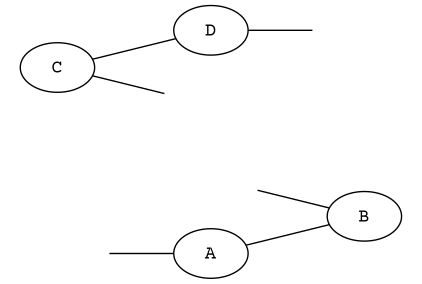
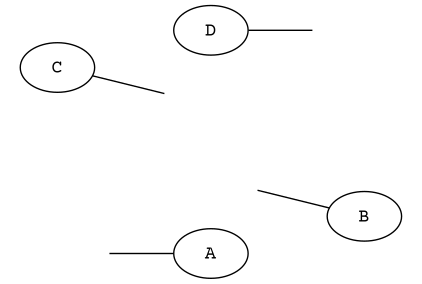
  digraph {
    fontname="Courier Prime"
    num=1
    overall_factor=1
    projector=1
    rankdir=LR
    node [fontname="Courier Prime"]
    edge [dir=none dod=-2 fontname="Courier Prime" is_dummy=false num="1𝑖" particle=scalar_0]
    A [dod=0 int_id=V_3_SCALAR_011 num="UFO::SCALAR_COUPLING"]
    B [dod=0 int_id=V_3_SCALAR_011 num="UFO::SCALAR_COUPLING"]
    C [dod=0 int_id=V_3_SCALAR_011 num="UFO::SCALAR_COUPLING"]
    D [dod=0 int_id=V_3_SCALAR_011 num="UFO::SCALAR_COUPLING"]
    exte2 [style=invis]
    exte3 [style=invis]
    exte0 [style=invis]
    exte1 [style=invis]
-   A -> B [headport=5 lmb_rep="-P(2,a___)+P(3,a___)+K(0,a___)" num=1 particle=scalar_1 sink=1 source=1 tailport=4]
-   C -> D [headport=9 lmb_id=0 lmb_rep="K(0,a___)" num=1 particle=scalar_1 sink=1 source=2 tailport=8]
    C -> exte2 [lmb_rep="P(3,a___)" source=0 tailport=3]
    D -> exte3 [lmb_rep="P(1,a___)+P(2,a___)-P(3,a___)" source=0 tailport=0]
    exte0 -> A [headport=1 lmb_rep="P(1,a___)" sink=0]
    exte1 -> B [headport=2 lmb_rep="P(2,a___)" sink=0]
  }
